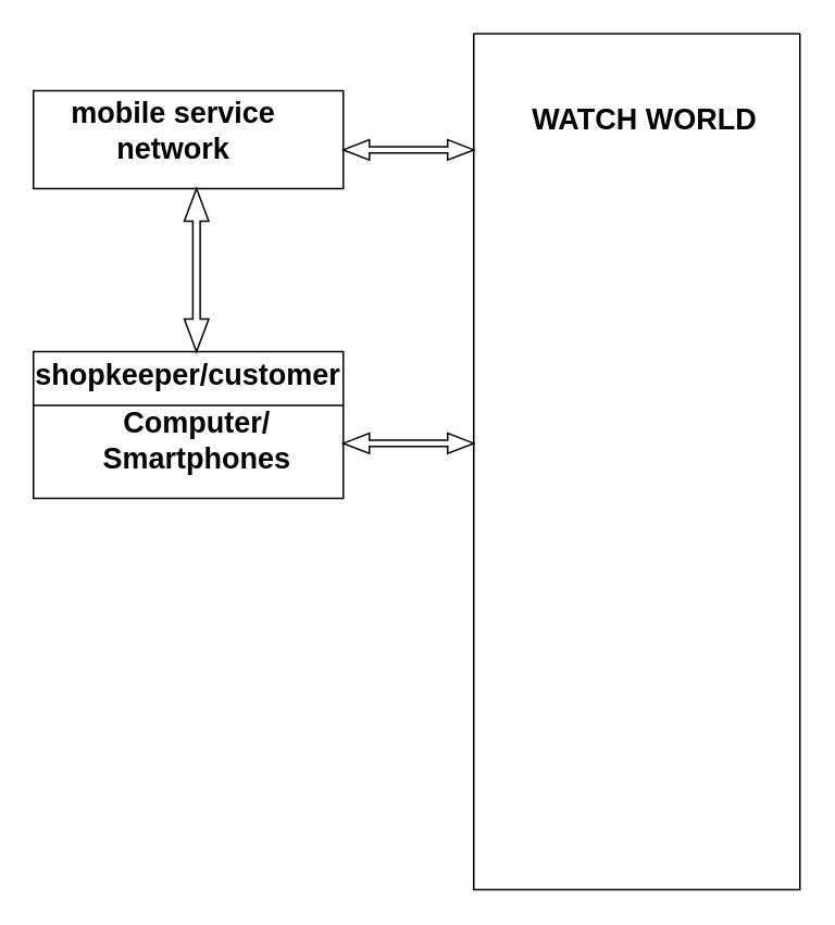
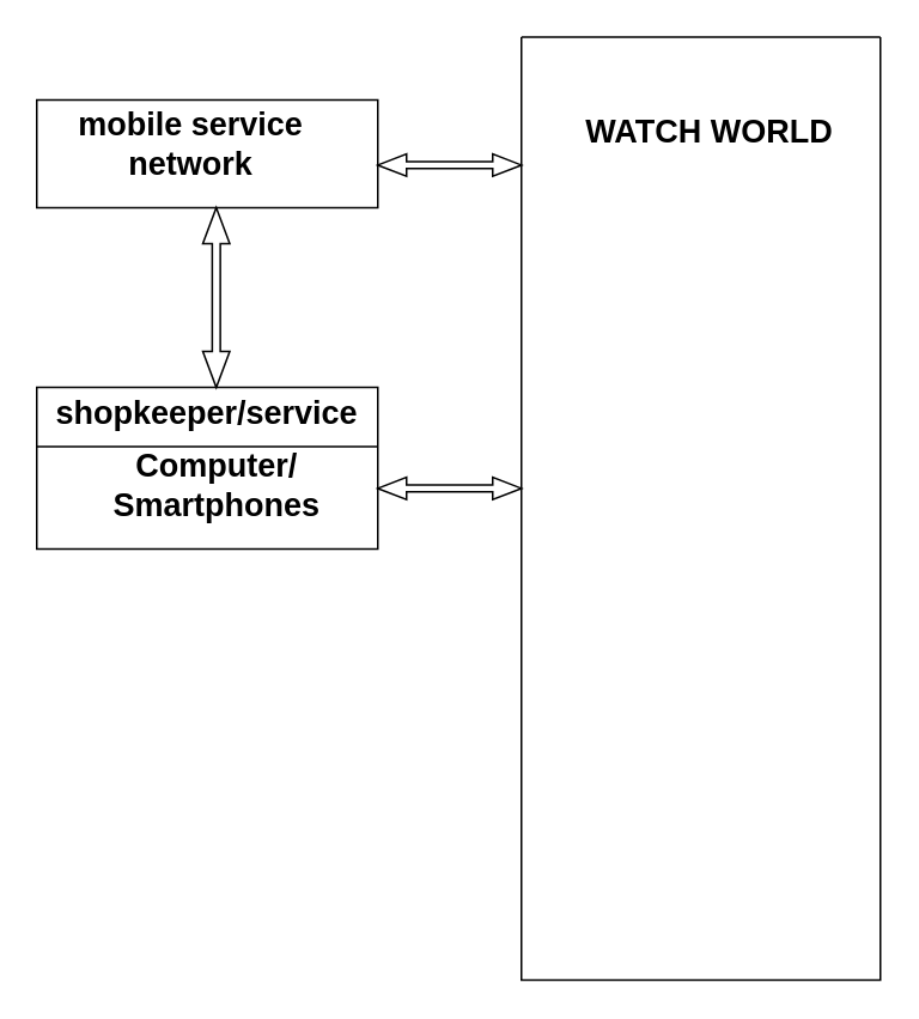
  <mxCell id="0" />
  <mxCell id="1" parent="0" />
  <mxCell id="2" value="" style="rounded=0;whiteSpace=wrap;html=1;" vertex="1" parent="1"><mxGeometry x="20" y="55" width="190" height="60" as="geometry" /></mxCell>
  <mxCell id="3" value="" style="rounded=0;whiteSpace=wrap;html=1;" vertex="1" parent="1"><mxGeometry x="20" y="215" width="190" height="90" as="geometry" /></mxCell>
  <mxCell id="4" value="&lt;font style=&quot;font-size: 18px;&quot;&gt;&lt;b&gt;mobile service network&lt;/b&gt;&lt;/font&gt;" style="text;html=1;strokeColor=none;fillColor=none;align=center;verticalAlign=middle;whiteSpace=wrap;rounded=0;" vertex="1" parent="1"><mxGeometry x="35.5" y="67.5" width="140" height="25" as="geometry" /></mxCell>
  <mxCell id="5" value="" style="endArrow=none;html=1;rounded=0;fontSize=18;" edge="1" parent="1"><mxGeometry width="50" height="50" relative="1" as="geometry"><mxPoint x="20" y="248" as="sourcePoint" /><mxPoint x="210" y="248" as="targetPoint" /></mxGeometry></mxCell>
- <mxCell id="6" value="&lt;b&gt;shopkeeper/customer&lt;/b&gt;" style="text;html=1;strokeColor=none;fillColor=none;align=center;verticalAlign=middle;whiteSpace=wrap;rounded=0;fontSize=18;" vertex="1" parent="1"><mxGeometry x="30" y="215" width="170" height="30" as="geometry" /></mxCell>
+ <mxCell id="6" value="&lt;b&gt;shopkeeper/service&lt;/b&gt;" style="text;html=1;strokeColor=none;fillColor=none;align=center;verticalAlign=middle;whiteSpace=wrap;rounded=0;fontSize=18;" vertex="1" parent="1"><mxGeometry x="30" y="215" width="170" height="30" as="geometry" /></mxCell>
  <mxCell id="7" value="&lt;b&gt;Computer/ Smartphones&lt;/b&gt;" style="text;html=1;strokeColor=none;fillColor=none;align=center;verticalAlign=middle;whiteSpace=wrap;rounded=0;fontSize=18;" vertex="1" parent="1"><mxGeometry x="30" y="255" width="181" height="30" as="geometry" /></mxCell>
  <mxCell id="8" value="" style="shape=doubleArrow;direction=south;whiteSpace=wrap;html=1;fontSize=18;" vertex="1" parent="1"><mxGeometry x="112.5" y="115" width="15" height="100" as="geometry" /></mxCell>
  <mxCell id="9" value="" style="swimlane;startSize=0;fontSize=18;" vertex="1" parent="1"><mxGeometry x="290" y="20" width="200" height="525" as="geometry" /></mxCell>
  <mxCell id="10" value="&lt;b&gt;WATCH WORLD&lt;/b&gt;" style="text;html=1;strokeColor=none;fillColor=none;align=center;verticalAlign=middle;whiteSpace=wrap;rounded=0;fontSize=18;" vertex="1" parent="9"><mxGeometry x="20" y="37.5" width="170" height="30" as="geometry" /></mxCell>
  <mxCell id="11" value="" style="shape=doubleArrow;whiteSpace=wrap;html=1;fontSize=18;" vertex="1" parent="1"><mxGeometry x="210" y="85" width="80" height="12.5" as="geometry" /></mxCell>
  <mxCell id="12" value="" style="shape=doubleArrow;whiteSpace=wrap;html=1;fontSize=18;" vertex="1" parent="1"><mxGeometry x="210" y="265" width="80" height="12.5" as="geometry" /></mxCell>
